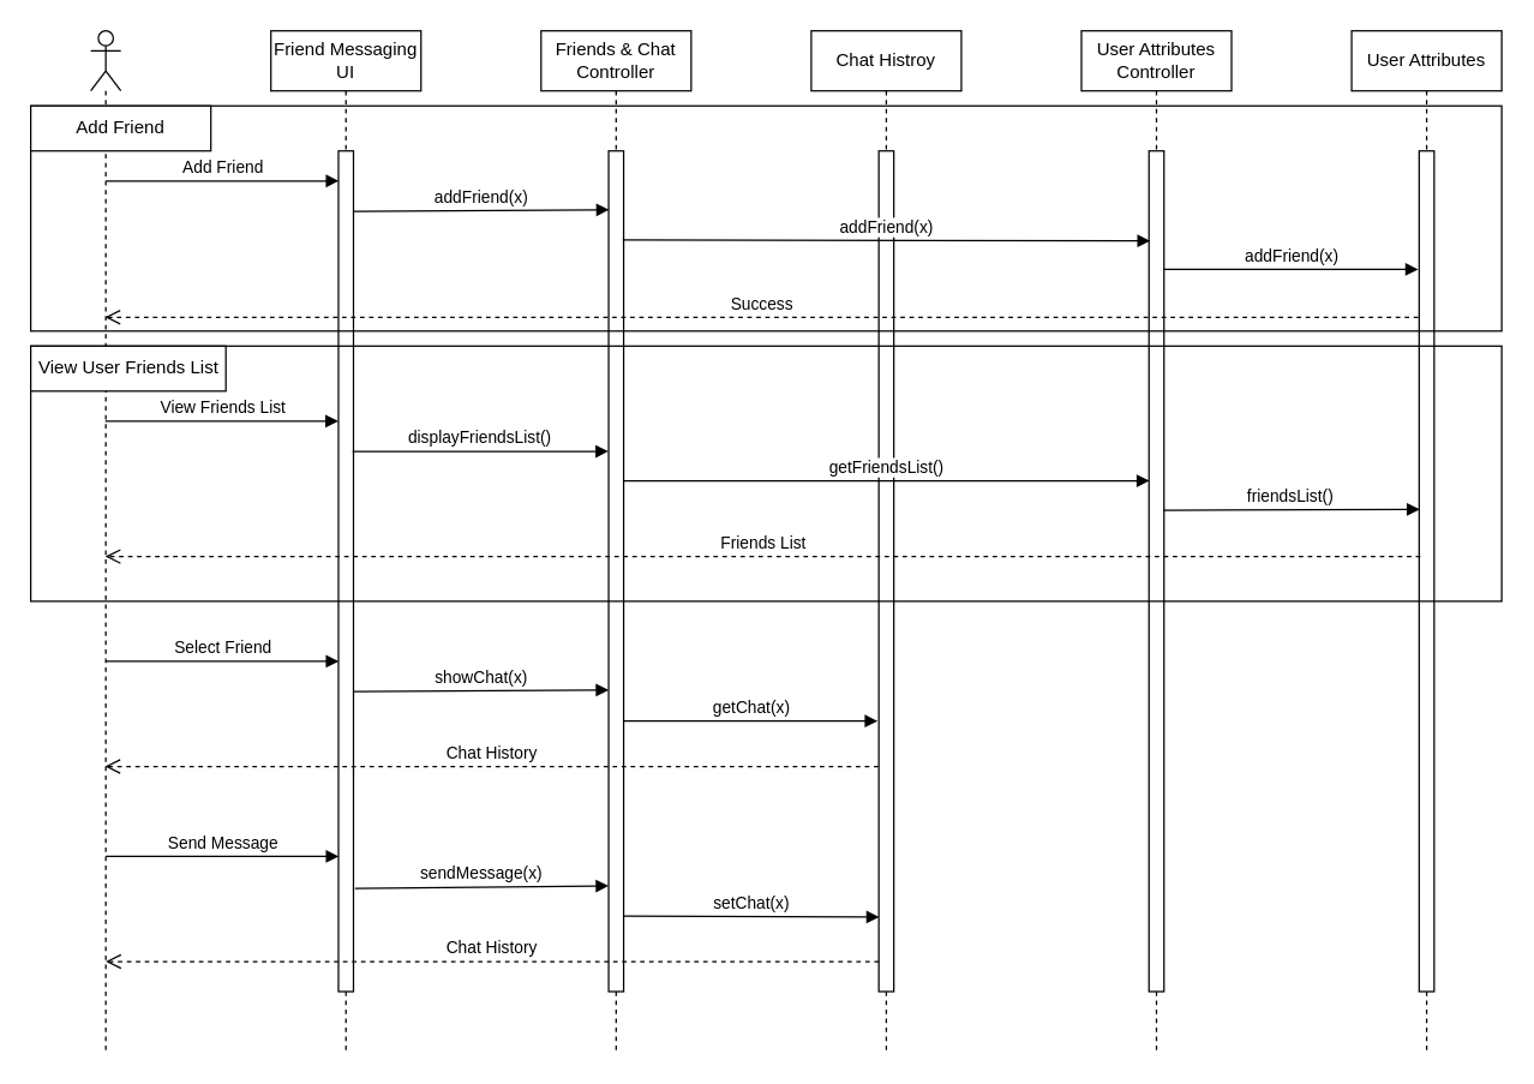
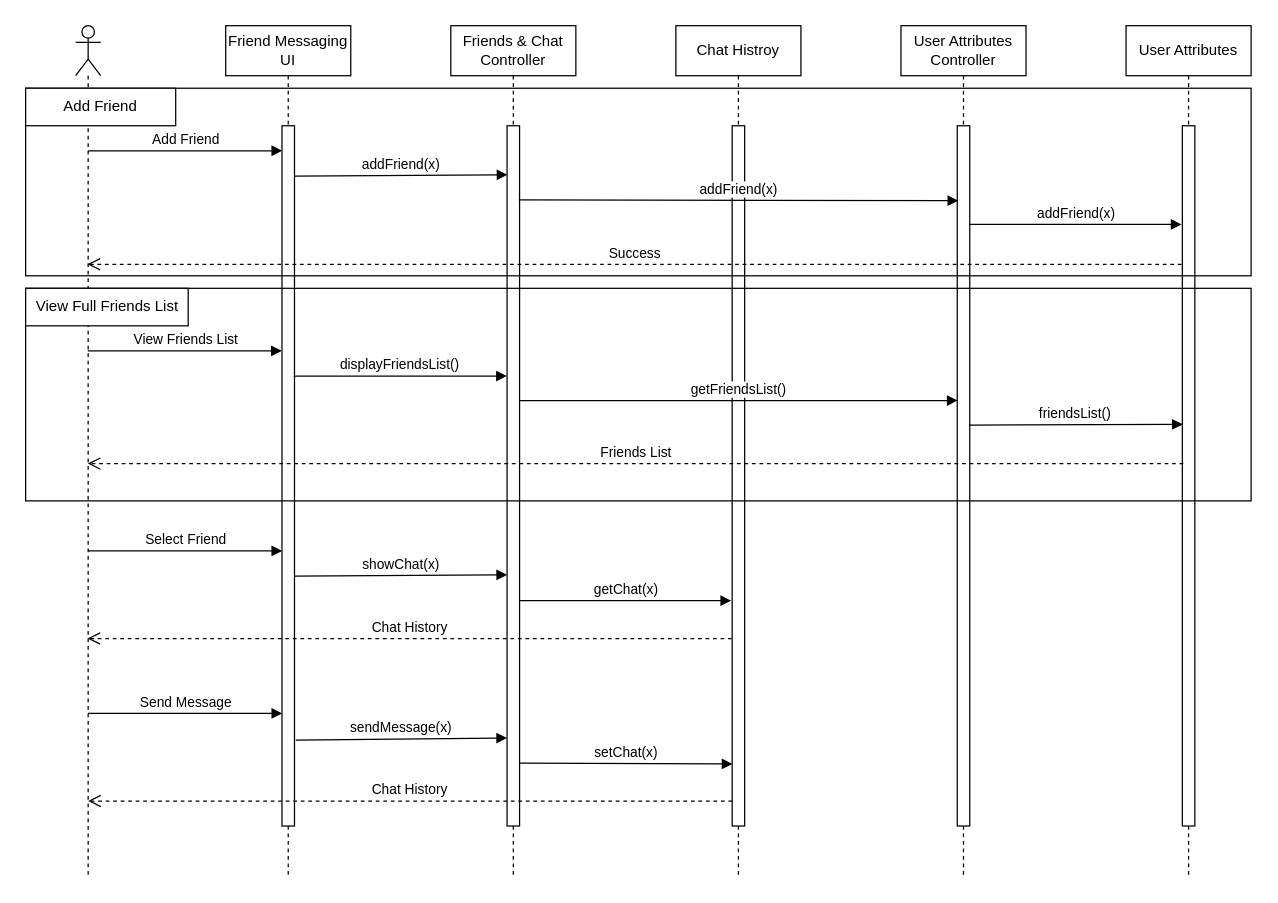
  <mxCell id="0" />
  <mxCell id="1" parent="0" />
  <mxCell id="2" value="" style="shape=umlLifeline;participant=umlActor;perimeter=lifelinePerimeter;whiteSpace=wrap;html=1;container=1;collapsible=0;recursiveResize=0;verticalAlign=top;spacingTop=36;labelBackgroundColor=#ffffff;outlineConnect=0;" parent="1" vertex="1"><mxGeometry x="60" y="20" width="20" height="680" as="geometry" /></mxCell>
  <mxCell id="3" value="Friend Messaging UI" style="shape=umlLifeline;perimeter=lifelinePerimeter;whiteSpace=wrap;html=1;container=1;collapsible=0;recursiveResize=0;outlineConnect=0;" parent="1" vertex="1"><mxGeometry x="180" y="20" width="100" height="680" as="geometry" /></mxCell>
  <mxCell id="4" value="" style="html=1;points=[];perimeter=orthogonalPerimeter;" parent="3" vertex="1"><mxGeometry x="45" y="80" width="10" height="560" as="geometry" /></mxCell>
  <mxCell id="5" value="Friends &amp;amp; Chat Controller" style="shape=umlLifeline;perimeter=lifelinePerimeter;whiteSpace=wrap;html=1;container=1;collapsible=0;recursiveResize=0;outlineConnect=0;" parent="1" vertex="1"><mxGeometry x="360" y="20" width="100" height="680" as="geometry" /></mxCell>
  <mxCell id="6" value="" style="html=1;points=[];perimeter=orthogonalPerimeter;" parent="5" vertex="1"><mxGeometry x="45" y="80" width="10" height="560" as="geometry" /></mxCell>
  <mxCell id="7" value="Chat Histroy" style="shape=umlLifeline;perimeter=lifelinePerimeter;whiteSpace=wrap;html=1;container=1;collapsible=0;recursiveResize=0;outlineConnect=0;" parent="1" vertex="1"><mxGeometry x="540" y="20" width="100" height="680" as="geometry" /></mxCell>
  <mxCell id="8" value="" style="html=1;points=[];perimeter=orthogonalPerimeter;" parent="7" vertex="1"><mxGeometry x="45" y="80" width="10" height="560" as="geometry" /></mxCell>
  <mxCell id="9" value="User Attributes Controller" style="shape=umlLifeline;perimeter=lifelinePerimeter;whiteSpace=wrap;html=1;container=1;collapsible=0;recursiveResize=0;outlineConnect=0;" parent="1" vertex="1"><mxGeometry x="720" y="20" width="100" height="680" as="geometry" /></mxCell>
  <mxCell id="10" value="" style="html=1;points=[];perimeter=orthogonalPerimeter;" parent="9" vertex="1"><mxGeometry x="45" y="80" width="10" height="560" as="geometry" /></mxCell>
  <mxCell id="11" value="User Attributes" style="shape=umlLifeline;perimeter=lifelinePerimeter;whiteSpace=wrap;html=1;container=1;collapsible=0;recursiveResize=0;outlineConnect=0;" parent="1" vertex="1"><mxGeometry x="900" y="20" width="100" height="680" as="geometry" /></mxCell>
  <mxCell id="12" value="" style="html=1;points=[];perimeter=orthogonalPerimeter;" parent="11" vertex="1"><mxGeometry x="45" y="80" width="10" height="560" as="geometry" /></mxCell>
  <mxCell id="13" value="View Friends List" style="html=1;verticalAlign=bottom;endArrow=block;entryX=-0.014;entryY=0.035;entryDx=0;entryDy=0;entryPerimeter=0;" parent="1" edge="1"><mxGeometry width="80" relative="1" as="geometry"><mxPoint x="69.667" y="280" as="sourcePoint" /><mxPoint x="224.86" y="280" as="targetPoint" /></mxGeometry></mxCell>
  <mxCell id="14" value="displayFriendsList()" style="html=1;verticalAlign=bottom;endArrow=block;entryX=-0.014;entryY=0.071;entryDx=0;entryDy=0;entryPerimeter=0;exitX=0.938;exitY=0.071;exitDx=0;exitDy=0;exitPerimeter=0;" parent="1" edge="1"><mxGeometry width="80" relative="1" as="geometry"><mxPoint x="234.38" y="300.16" as="sourcePoint" /><mxPoint x="404.86" y="300.16" as="targetPoint" /></mxGeometry></mxCell>
  <mxCell id="15" value="getFriendsList()" style="html=1;verticalAlign=bottom;endArrow=block;entryX=0.033;entryY=0.106;entryDx=0;entryDy=0;entryPerimeter=0;exitX=0.986;exitY=0.106;exitDx=0;exitDy=0;exitPerimeter=0;" parent="1" edge="1"><mxGeometry width="80" relative="1" as="geometry"><mxPoint x="414.86" y="319.76" as="sourcePoint" /><mxPoint x="765.33" y="319.76" as="targetPoint" /></mxGeometry></mxCell>
  <mxCell id="16" value="friendsList()" style="html=1;verticalAlign=bottom;endArrow=block;exitX=0.938;exitY=0.141;exitDx=0;exitDy=0;exitPerimeter=0;entryX=0.033;entryY=0.14;entryDx=0;entryDy=0;entryPerimeter=0;" parent="1" edge="1"><mxGeometry width="80" relative="1" as="geometry"><mxPoint x="774.38" y="339.36" as="sourcePoint" /><mxPoint x="945.33" y="338.8" as="targetPoint" /></mxGeometry></mxCell>
  <mxCell id="17" value="Friends List" style="html=1;verticalAlign=bottom;endArrow=open;dashed=1;endSize=8;exitX=0.081;exitY=0.196;exitDx=0;exitDy=0;exitPerimeter=0;" parent="1" edge="1"><mxGeometry relative="1" as="geometry"><mxPoint x="945.81" y="370.16" as="sourcePoint" /><mxPoint x="69.667" y="370.16" as="targetPoint" /></mxGeometry></mxCell>
  <mxCell id="18" value="Select Friend" style="html=1;verticalAlign=bottom;endArrow=block;entryX=-0.014;entryY=0.035;entryDx=0;entryDy=0;entryPerimeter=0;" parent="1" edge="1"><mxGeometry width="80" relative="1" as="geometry"><mxPoint x="69.997" y="440" as="sourcePoint" /><mxPoint x="225.19" y="440" as="targetPoint" /></mxGeometry></mxCell>
  <mxCell id="19" value="showChat(x)" style="html=1;verticalAlign=bottom;endArrow=block;exitX=0.967;exitY=0.429;exitDx=0;exitDy=0;exitPerimeter=0;entryX=0.003;entryY=0.427;entryDx=0;entryDy=0;entryPerimeter=0;" parent="1" edge="1"><mxGeometry width="80" relative="1" as="geometry"><mxPoint x="234.67" y="460.24" as="sourcePoint" /><mxPoint x="405.03" y="459.12" as="targetPoint" /></mxGeometry></mxCell>
  <mxCell id="20" value="getChat(x)" style="html=1;verticalAlign=bottom;endArrow=block;exitX=0.981;exitY=0.464;exitDx=0;exitDy=0;exitPerimeter=0;entryX=-0.079;entryY=0.464;entryDx=0;entryDy=0;entryPerimeter=0;" parent="1" edge="1"><mxGeometry width="80" relative="1" as="geometry"><mxPoint x="414.81" y="479.84" as="sourcePoint" /><mxPoint x="584.21" y="479.84" as="targetPoint" /></mxGeometry></mxCell>
  <mxCell id="21" value="Chat History" style="html=1;verticalAlign=bottom;endArrow=open;dashed=1;endSize=8;exitX=-0.033;exitY=0.518;exitDx=0;exitDy=0;exitPerimeter=0;" parent="1" edge="1"><mxGeometry relative="1" as="geometry"><mxPoint x="584.67" y="510.08" as="sourcePoint" /><mxPoint x="69.5" y="510.08" as="targetPoint" /></mxGeometry></mxCell>
  <mxCell id="22" value="Send Message" style="html=1;verticalAlign=bottom;endArrow=block;entryX=-0.014;entryY=0.035;entryDx=0;entryDy=0;entryPerimeter=0;" parent="1" edge="1"><mxGeometry width="80" relative="1" as="geometry"><mxPoint x="69.997" y="570" as="sourcePoint" /><mxPoint x="225.19" y="570" as="targetPoint" /></mxGeometry></mxCell>
  <mxCell id="23" value="sendMessage(x)" style="html=1;verticalAlign=bottom;endArrow=block;exitX=1.108;exitY=0.663;exitDx=0;exitDy=0;exitPerimeter=0;entryX=0.001;entryY=0.66;entryDx=0;entryDy=0;entryPerimeter=0;" parent="1" edge="1"><mxGeometry width="80" relative="1" as="geometry"><mxPoint x="236.08" y="591.28" as="sourcePoint" /><mxPoint x="405.01" y="589.6" as="targetPoint" /></mxGeometry></mxCell>
  <mxCell id="24" value="setChat(x)" style="html=1;verticalAlign=bottom;endArrow=block;exitX=1.008;exitY=0.696;exitDx=0;exitDy=0;exitPerimeter=0;entryX=0.028;entryY=0.697;entryDx=0;entryDy=0;entryPerimeter=0;" parent="1" edge="1"><mxGeometry width="80" relative="1" as="geometry"><mxPoint x="415.08" y="609.76" as="sourcePoint" /><mxPoint x="585.28" y="610.32" as="targetPoint" /></mxGeometry></mxCell>
  <mxCell id="25" value="Chat History" style="html=1;verticalAlign=bottom;endArrow=open;dashed=1;endSize=8;exitX=-0.033;exitY=0.518;exitDx=0;exitDy=0;exitPerimeter=0;" parent="1" edge="1"><mxGeometry relative="1" as="geometry"><mxPoint x="585" y="640" as="sourcePoint" /><mxPoint x="69.997" y="640" as="targetPoint" /></mxGeometry></mxCell>
  <mxCell id="26" value="" style="html=1;fillColor=none;" parent="1" vertex="1"><mxGeometry x="20" y="230" width="980" height="170" as="geometry" /></mxCell>
- <mxCell id="27" value="View User Friends List" style="html=1;fillColor=#ffffff;" parent="1" vertex="1"><mxGeometry x="20" y="230" width="130" height="30" as="geometry" /></mxCell>
+ <mxCell id="27" value="View Full Friends List" style="html=1;fillColor=#ffffff;" parent="1" vertex="1"><mxGeometry x="20" y="230" width="130" height="30" as="geometry" /></mxCell>
  <mxCell id="28" value="Add Friend" style="html=1;verticalAlign=bottom;endArrow=block;entryX=-0.014;entryY=0.035;entryDx=0;entryDy=0;entryPerimeter=0;" edge="1" parent="1"><mxGeometry width="80" relative="1" as="geometry"><mxPoint x="69.997" y="120" as="sourcePoint" /><mxPoint x="225.19" y="120" as="targetPoint" /></mxGeometry></mxCell>
  <mxCell id="29" value="addFriend(x)" style="html=1;verticalAlign=bottom;endArrow=block;exitX=0.986;exitY=0.072;exitDx=0;exitDy=0;exitPerimeter=0;entryX=0.033;entryY=0.07;entryDx=0;entryDy=0;entryPerimeter=0;" edge="1" parent="1" source="4" target="6"><mxGeometry width="80" relative="1" as="geometry"><mxPoint x="240" y="141.12" as="sourcePoint" /><mxPoint x="410.36" y="140" as="targetPoint" /></mxGeometry></mxCell>
  <mxCell id="30" value="addFriend(x)" style="html=1;verticalAlign=bottom;endArrow=block;entryX=0.081;entryY=0.107;entryDx=0;entryDy=0;entryPerimeter=0;exitX=0.938;exitY=0.106;exitDx=0;exitDy=0;exitPerimeter=0;" edge="1" parent="1" source="6" target="10"><mxGeometry width="80" relative="1" as="geometry"><mxPoint x="430" y="160" as="sourcePoint" /><mxPoint x="580.47" y="160" as="targetPoint" /></mxGeometry></mxCell>
  <mxCell id="31" value="addFriend(x)" style="html=1;verticalAlign=bottom;endArrow=block;exitX=0.986;exitY=0.141;exitDx=0;exitDy=0;exitPerimeter=0;entryX=-0.062;entryY=0.141;entryDx=0;entryDy=0;entryPerimeter=0;" edge="1" parent="1" source="10" target="12"><mxGeometry width="80" relative="1" as="geometry"><mxPoint x="780" y="180" as="sourcePoint" /><mxPoint x="920" y="181" as="targetPoint" /></mxGeometry></mxCell>
  <mxCell id="32" value="Success" style="html=1;verticalAlign=bottom;endArrow=open;dashed=1;endSize=8;exitX=-0.062;exitY=0.18;exitDx=0;exitDy=0;exitPerimeter=0;" edge="1" parent="1" target="2"><mxGeometry relative="1" as="geometry"><mxPoint x="944.38" y="210.8" as="sourcePoint" /><mxPoint x="399.997" y="210" as="targetPoint" /></mxGeometry></mxCell>
  <mxCell id="33" value="" style="rounded=0;whiteSpace=wrap;html=1;fillColor=none;" vertex="1" parent="1"><mxGeometry x="20" y="70" width="980" height="150" as="geometry" /></mxCell>
  <mxCell id="34" value="Add Friend" style="rounded=0;whiteSpace=wrap;html=1;fillColor=#ffffff;" vertex="1" parent="1"><mxGeometry x="20" y="70" width="120" height="30" as="geometry" /></mxCell>
